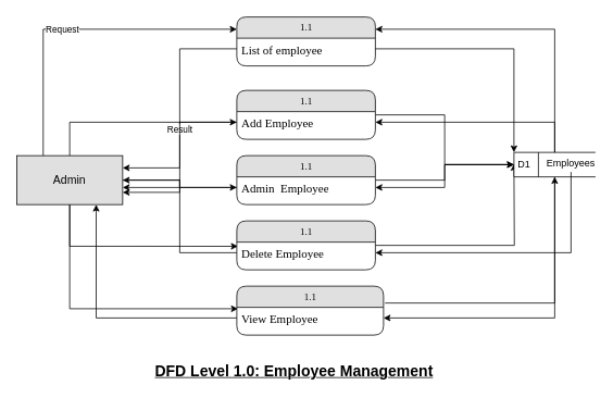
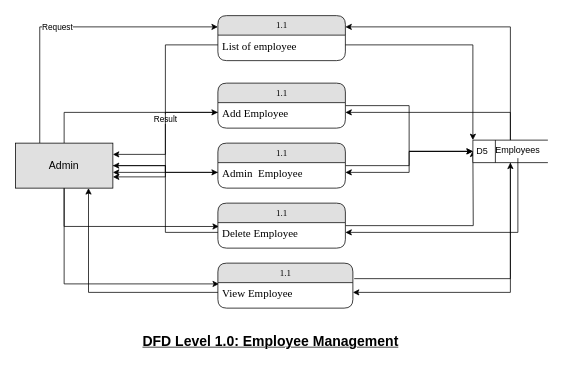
  <mxCell id="0" />
  <mxCell id="1" parent="0" />
  <mxCell id="2" value="1.1" style="swimlane;html=1;fontStyle=0;childLayout=stackLayout;horizontal=1;startSize=26;fillColor=#e0e0e0;horizontalStack=0;resizeParent=1;resizeLast=0;collapsible=1;marginBottom=0;swimlaneFillColor=#ffffff;align=center;rounded=1;shadow=0;comic=0;labelBackgroundColor=none;strokeWidth=1;fontFamily=Verdana;fontSize=12" parent="1" vertex="1"><mxGeometry x="290" y="20" width="170" height="60" as="geometry" /></mxCell>
  <mxCell id="3" value="&lt;span id=&quot;docs-internal-guid-320376ae-7fff-5564-11ea-6936158cb16e&quot;&gt;&lt;span style=&quot;font-size: 11pt ; font-family: &amp;#34;times new roman&amp;#34; ; background-color: transparent ; vertical-align: baseline&quot;&gt;List of employee&lt;/span&gt;&lt;/span&gt;" style="text;html=1;strokeColor=none;fillColor=none;spacingLeft=4;spacingRight=4;whiteSpace=wrap;overflow=hidden;rotatable=0;points=[[0,0.5],[1,0.5]];portConstraint=eastwest;" parent="2" vertex="1"><mxGeometry y="26" width="170" height="26" as="geometry" /></mxCell>
  <mxCell id="4" value="&lt;p class=&quot;MsoNormal&quot;&gt;&lt;b&gt;&lt;u&gt;&lt;span style=&quot;font-size: 14.0pt ; font-family: &amp;#34;helvetica&amp;#34; , sans-serif&quot;&gt;DFD Level 1.0: Employee Management&lt;/span&gt;&lt;/u&gt;&lt;/b&gt;&lt;/p&gt;" style="text;html=1;align=center;verticalAlign=middle;resizable=0;points=[];autosize=1;strokeColor=none;" parent="1" vertex="1"><mxGeometry x="180" y="430" width="360" height="50" as="geometry" /></mxCell>
  <mxCell id="5" value="Request" style="edgeStyle=orthogonalEdgeStyle;rounded=0;orthogonalLoop=1;jettySize=auto;html=1;exitX=0.25;exitY=0;exitDx=0;exitDy=0;entryX=0;entryY=0.25;entryDx=0;entryDy=0;" parent="1" source="10" target="2" edge="1"><mxGeometry x="-0.091" relative="1" as="geometry"><Array as="points"><mxPoint x="52" y="35" /></Array><mxPoint as="offset" /></mxGeometry></mxCell>
  <mxCell id="6" style="edgeStyle=orthogonalEdgeStyle;rounded=0;orthogonalLoop=1;jettySize=auto;html=1;" edge="1" parent="1" source="10" target="14"><mxGeometry relative="1" as="geometry" /></mxCell>
  <mxCell id="7" style="edgeStyle=orthogonalEdgeStyle;rounded=0;orthogonalLoop=1;jettySize=auto;html=1;entryX=0;entryY=0.5;entryDx=0;entryDy=0;" edge="1" parent="1" source="10" target="17"><mxGeometry relative="1" as="geometry" /></mxCell>
  <mxCell id="8" style="edgeStyle=orthogonalEdgeStyle;rounded=0;orthogonalLoop=1;jettySize=auto;html=1;entryX=0.008;entryY=0.198;entryDx=0;entryDy=0;entryPerimeter=0;" edge="1" parent="1" source="10" target="20"><mxGeometry relative="1" as="geometry" /></mxCell>
  <mxCell id="9" style="edgeStyle=orthogonalEdgeStyle;rounded=0;orthogonalLoop=1;jettySize=auto;html=1;entryX=0.008;entryY=0.066;entryDx=0;entryDy=0;entryPerimeter=0;" edge="1" parent="1" source="10" target="22"><mxGeometry relative="1" as="geometry" /></mxCell>
  <mxCell id="10" value="&lt;font style=&quot;font-size: 14px&quot;&gt;Admin&lt;/font&gt;" style="rounded=0;whiteSpace=wrap;html=1;fillColor=#e0e0e0;" parent="1" vertex="1"><mxGeometry x="20" y="190" width="130" height="60" as="geometry" /></mxCell>
  <mxCell id="11" value="Result" style="edgeStyle=orthogonalEdgeStyle;rounded=0;orthogonalLoop=1;jettySize=auto;html=1;exitX=0;exitY=0.5;exitDx=0;exitDy=0;entryX=1;entryY=0.65;entryDx=0;entryDy=0;entryPerimeter=0;" parent="1" source="3" target="10" edge="1"><mxGeometry x="0.091" relative="1" as="geometry"><mxPoint as="offset" /></mxGeometry></mxCell>
  <mxCell id="12" style="edgeStyle=orthogonalEdgeStyle;rounded=0;orthogonalLoop=1;jettySize=auto;html=1;entryX=0;entryY=0.5;entryDx=0;entryDy=0;" edge="1" parent="1" source="13" target="26"><mxGeometry relative="1" as="geometry" /></mxCell>
  <mxCell id="13" value="1.1" style="swimlane;html=1;fontStyle=0;childLayout=stackLayout;horizontal=1;startSize=26;fillColor=#e0e0e0;horizontalStack=0;resizeParent=1;resizeLast=0;collapsible=1;marginBottom=0;swimlaneFillColor=#ffffff;align=center;rounded=1;shadow=0;comic=0;labelBackgroundColor=none;strokeWidth=1;fontFamily=Verdana;fontSize=12" vertex="1" parent="1"><mxGeometry x="290" y="110" width="170" height="60" as="geometry" /></mxCell>
  <mxCell id="14" value="&lt;span id=&quot;docs-internal-guid-f91e8f93-7fff-7fc4-d953-1c8a1edfba7c&quot;&gt;&lt;span style=&quot;font-size: 11pt ; font-family: &amp;#34;times new roman&amp;#34; ; background-color: transparent ; vertical-align: baseline&quot;&gt;Add Employee&lt;/span&gt;&lt;/span&gt;" style="text;html=1;strokeColor=none;fillColor=none;spacingLeft=4;spacingRight=4;whiteSpace=wrap;overflow=hidden;rotatable=0;points=[[0,0.5],[1,0.5]];portConstraint=eastwest;" vertex="1" parent="13"><mxGeometry y="26" width="170" height="26" as="geometry" /></mxCell>
  <mxCell id="15" style="edgeStyle=orthogonalEdgeStyle;rounded=0;orthogonalLoop=1;jettySize=auto;html=1;entryX=0;entryY=0.5;entryDx=0;entryDy=0;" edge="1" parent="1" source="16" target="26"><mxGeometry relative="1" as="geometry" /></mxCell>
  <mxCell id="16" value="1.1" style="swimlane;html=1;fontStyle=0;childLayout=stackLayout;horizontal=1;startSize=26;fillColor=#e0e0e0;horizontalStack=0;resizeParent=1;resizeLast=0;collapsible=1;marginBottom=0;swimlaneFillColor=#ffffff;align=center;rounded=1;shadow=0;comic=0;labelBackgroundColor=none;strokeWidth=1;fontFamily=Verdana;fontSize=12" vertex="1" parent="1"><mxGeometry x="290" y="190" width="170" height="60" as="geometry" /></mxCell>
  <mxCell id="17" value="&lt;span id=&quot;docs-internal-guid-7f49682c-7fff-a4d6-9a9d-0c810e85ffbc&quot;&gt;&lt;span style=&quot;font-size: 11pt ; font-family: &amp;#34;times new roman&amp;#34; ; background-color: transparent ; vertical-align: baseline&quot;&gt;Admin&amp;nbsp; Employee&lt;/span&gt;&lt;/span&gt;" style="text;html=1;strokeColor=none;fillColor=none;spacingLeft=4;spacingRight=4;whiteSpace=wrap;overflow=hidden;rotatable=0;points=[[0,0.5],[1,0.5]];portConstraint=eastwest;" vertex="1" parent="16"><mxGeometry y="26" width="170" height="26" as="geometry" /></mxCell>
  <mxCell id="18" style="edgeStyle=orthogonalEdgeStyle;rounded=0;orthogonalLoop=1;jettySize=auto;html=1;" edge="1" parent="1" source="19"><mxGeometry relative="1" as="geometry"><mxPoint x="630" y="200" as="targetPoint" /></mxGeometry></mxCell>
  <mxCell id="19" value="1.1" style="swimlane;html=1;fontStyle=0;childLayout=stackLayout;horizontal=1;startSize=26;fillColor=#e0e0e0;horizontalStack=0;resizeParent=1;resizeLast=0;collapsible=1;marginBottom=0;swimlaneFillColor=#ffffff;align=center;rounded=1;shadow=0;comic=0;labelBackgroundColor=none;strokeWidth=1;fontFamily=Verdana;fontSize=12" vertex="1" parent="1"><mxGeometry x="290" y="270" width="170" height="60" as="geometry" /></mxCell>
  <mxCell id="20" value="&lt;span id=&quot;docs-internal-guid-ec00c497-7fff-d599-0a47-b24389822d92&quot;&gt;&lt;span style=&quot;font-size: 11pt ; font-family: &amp;#34;times new roman&amp;#34; ; background-color: transparent ; vertical-align: baseline&quot;&gt;Delete Employee&lt;/span&gt;&lt;/span&gt;" style="text;html=1;strokeColor=none;fillColor=none;spacingLeft=4;spacingRight=4;whiteSpace=wrap;overflow=hidden;rotatable=0;points=[[0,0.5],[1,0.5]];portConstraint=eastwest;" vertex="1" parent="19"><mxGeometry y="26" width="170" height="26" as="geometry" /></mxCell>
  <mxCell id="21" value="1.1" style="swimlane;html=1;fontStyle=0;childLayout=stackLayout;horizontal=1;startSize=26;fillColor=#e0e0e0;horizontalStack=0;resizeParent=1;resizeLast=0;collapsible=1;marginBottom=0;swimlaneFillColor=#ffffff;align=center;rounded=1;shadow=0;comic=0;labelBackgroundColor=none;strokeWidth=1;fontFamily=Verdana;fontSize=12" vertex="1" parent="1"><mxGeometry x="290" y="350" width="180" height="60" as="geometry" /></mxCell>
  <mxCell id="22" value="&lt;span id=&quot;docs-internal-guid-54e838d1-7fff-f729-35b7-6f94d2176117&quot;&gt;&lt;span style=&quot;font-size: 11pt ; font-family: &amp;#34;times new roman&amp;#34; ; background-color: transparent ; vertical-align: baseline&quot;&gt;View Employee&lt;/span&gt;&lt;/span&gt;" style="text;html=1;strokeColor=none;fillColor=none;spacingLeft=4;spacingRight=4;whiteSpace=wrap;overflow=hidden;rotatable=0;points=[[0,0.5],[1,0.5]];portConstraint=eastwest;" vertex="1" parent="21"><mxGeometry y="26" width="180" height="26" as="geometry" /></mxCell>
  <mxCell id="23" style="edgeStyle=orthogonalEdgeStyle;rounded=0;orthogonalLoop=1;jettySize=auto;html=1;entryX=1;entryY=0.5;entryDx=0;entryDy=0;" edge="1" parent="1" source="26" target="14"><mxGeometry relative="1" as="geometry" /></mxCell>
  <mxCell id="24" style="edgeStyle=orthogonalEdgeStyle;rounded=0;orthogonalLoop=1;jettySize=auto;html=1;entryX=1;entryY=0.5;entryDx=0;entryDy=0;" edge="1" parent="1" source="26" target="17"><mxGeometry relative="1" as="geometry" /></mxCell>
  <mxCell id="25" style="edgeStyle=orthogonalEdgeStyle;rounded=0;orthogonalLoop=1;jettySize=auto;html=1;" edge="1" parent="1" source="26" target="22"><mxGeometry relative="1" as="geometry" /></mxCell>
- <mxCell id="26" value="D1" style="html=1;dashed=0;whitespace=wrap;shape=mxgraph.dfd.dataStoreID;align=left;spacingLeft=3;points=[[0,0],[0.5,0],[1,0],[0,0.5],[1,0.5],[0,1],[0.5,1],[1,1]];" vertex="1" parent="1"><mxGeometry x="630" y="186" width="100" height="30" as="geometry" /></mxCell>
+ <mxCell id="26" value="D5" style="html=1;dashed=0;whitespace=wrap;shape=mxgraph.dfd.dataStoreID;align=left;spacingLeft=3;points=[[0,0],[0.5,0],[1,0],[0,0.5],[1,0.5],[0,1],[0.5,1],[1,1]];" vertex="1" parent="1"><mxGeometry x="630" y="186" width="100" height="30" as="geometry" /></mxCell>
  <mxCell id="27" style="edgeStyle=orthogonalEdgeStyle;rounded=0;orthogonalLoop=1;jettySize=auto;html=1;entryX=1;entryY=0.25;entryDx=0;entryDy=0;exitX=0.5;exitY=0;exitDx=0;exitDy=0;" edge="1" parent="1" source="26" target="2"><mxGeometry relative="1" as="geometry"><mxPoint x="700" y="180" as="sourcePoint" /><Array as="points"><mxPoint x="680" y="35" /></Array></mxGeometry></mxCell>
  <mxCell id="28" style="edgeStyle=orthogonalEdgeStyle;rounded=0;orthogonalLoop=1;jettySize=auto;html=1;entryX=1;entryY=0.5;entryDx=0;entryDy=0;" edge="1" parent="1" source="29" target="20"><mxGeometry relative="1" as="geometry" /></mxCell>
- <mxCell id="29" value="Employees" style="text;html=1;strokeColor=none;fillColor=none;align=center;verticalAlign=middle;whiteSpace=wrap;rounded=0;" vertex="1" parent="1"><mxGeometry x="680" y="190" width="40" height="20" as="geometry" /></mxCell>
+ <mxCell id="29" value="Employees" style="text;html=1;strokeColor=none;fillColor=none;align=center;verticalAlign=middle;whiteSpace=wrap;rounded=0;" vertex="1" parent="1"><mxGeometry x="670" y="190" width="40" height="20" as="geometry" /></mxCell>
  <mxCell id="30" style="edgeStyle=orthogonalEdgeStyle;rounded=0;orthogonalLoop=1;jettySize=auto;html=1;entryX=1;entryY=0.25;entryDx=0;entryDy=0;" edge="1" parent="1" source="14" target="10"><mxGeometry relative="1" as="geometry" /></mxCell>
  <mxCell id="31" style="edgeStyle=orthogonalEdgeStyle;rounded=0;orthogonalLoop=1;jettySize=auto;html=1;entryX=1;entryY=0.75;entryDx=0;entryDy=0;" edge="1" parent="1" source="17" target="10"><mxGeometry relative="1" as="geometry" /></mxCell>
  <mxCell id="32" style="edgeStyle=orthogonalEdgeStyle;rounded=0;orthogonalLoop=1;jettySize=auto;html=1;entryX=1;entryY=0.5;entryDx=0;entryDy=0;" edge="1" parent="1" source="20" target="10"><mxGeometry relative="1" as="geometry" /></mxCell>
  <mxCell id="33" style="edgeStyle=orthogonalEdgeStyle;rounded=0;orthogonalLoop=1;jettySize=auto;html=1;entryX=0.75;entryY=1;entryDx=0;entryDy=0;" edge="1" parent="1" source="22" target="10"><mxGeometry relative="1" as="geometry" /></mxCell>
  <mxCell id="34" style="edgeStyle=orthogonalEdgeStyle;rounded=0;orthogonalLoop=1;jettySize=auto;html=1;entryX=0;entryY=0;entryDx=0;entryDy=0;" edge="1" parent="1" source="3" target="26"><mxGeometry relative="1" as="geometry" /></mxCell>
  <mxCell id="35" style="edgeStyle=orthogonalEdgeStyle;rounded=0;orthogonalLoop=1;jettySize=auto;html=1;entryX=0.5;entryY=1;entryDx=0;entryDy=0;exitX=1.01;exitY=0.345;exitDx=0;exitDy=0;exitPerimeter=0;" edge="1" parent="1" source="21" target="26"><mxGeometry relative="1" as="geometry" /></mxCell>
